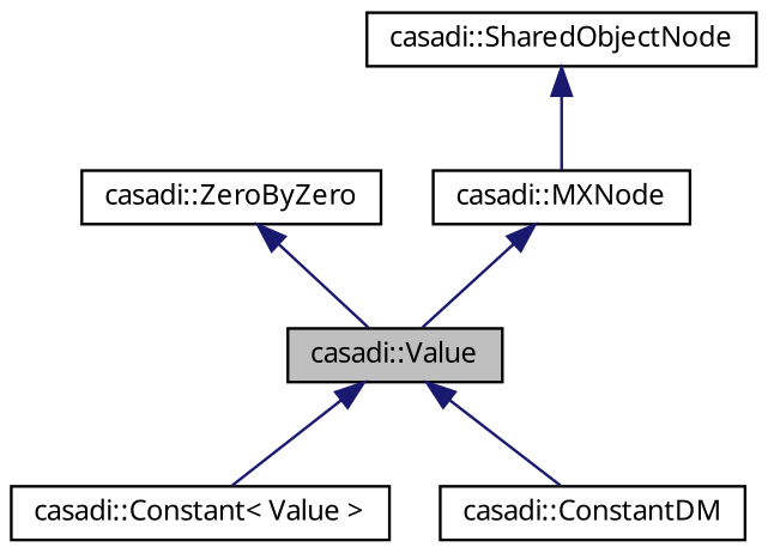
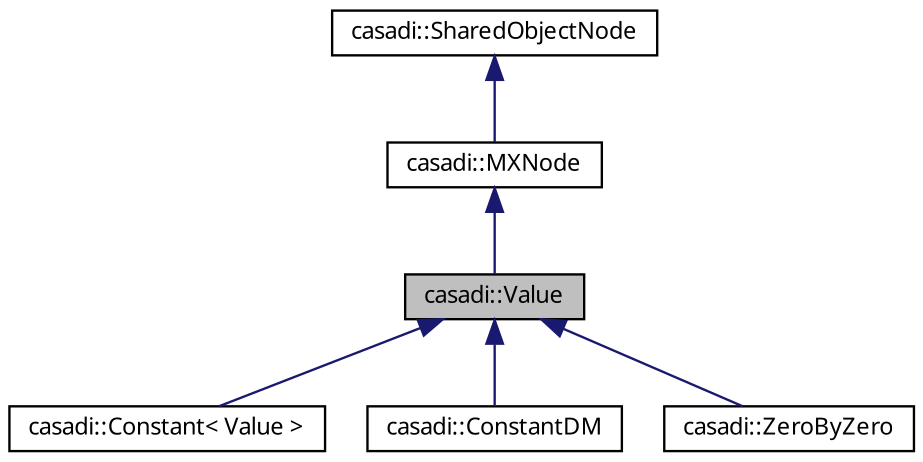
  digraph {
    node [color=black fillcolor=white fontname="FreeSans.ttf" fontsize=10 shape=record style=filled]
    edge [color=midnightblue dir=back fontname="FreeSans.ttf" fontsize=10 labelfontname="FreeSans.ttf" labelfontsize=10 style=solid]
    n1 [fillcolor=grey75 fontcolor=black height=0.2 label="casadi::Value" width=0.4]
    n2 [height=0.2 label="casadi::Constant\< Value \>" width=0.4]
    n3 [height=0.2 label="casadi::ConstantDM" width=0.4]
    n4 [height=0.2 label="casadi::ZeroByZero" width=0.4]
    n5 [height=0.2 label="casadi::MXNode" width=0.4]
    n6 [height=0.2 label="casadi::SharedObjectNode" width=0.4]
    n1 -> n2
    n1 -> n3
-   n4 -> n1
+   n1 -> n4
    n5 -> n1
    n6 -> n5
  }
